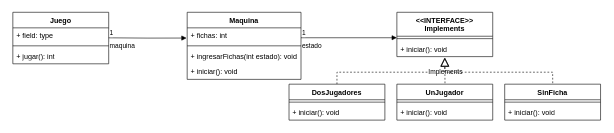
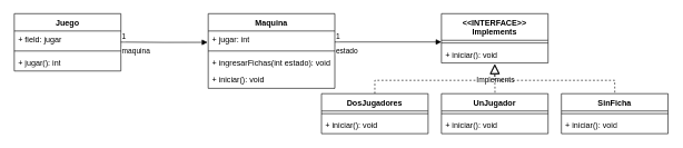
  <mxCell id="0" />
  <mxCell id="1" parent="0" />
  <mxCell id="2" value="Maquina" style="swimlane;fontStyle=1;align=center;verticalAlign=top;childLayout=stackLayout;horizontal=1;startSize=26;horizontalStack=0;resizeParent=1;resizeParentMax=0;resizeLast=0;collapsible=1;marginBottom=0;whiteSpace=wrap;html=1;" vertex="1" parent="1"><mxGeometry x="311" y="20" width="190" height="112" as="geometry" /></mxCell>
- <mxCell id="3" value="+ fichas: int" style="text;strokeColor=none;fillColor=none;align=left;verticalAlign=top;spacingLeft=4;spacingRight=4;overflow=hidden;rotatable=0;points=[[0,0.5],[1,0.5]];portConstraint=eastwest;whiteSpace=wrap;html=1;" vertex="1" parent="2"><mxGeometry y="26" width="190" height="26" as="geometry" /></mxCell>
+ <mxCell id="3" value="+ jugar: int" style="text;strokeColor=none;fillColor=none;align=left;verticalAlign=top;spacingLeft=4;spacingRight=4;overflow=hidden;rotatable=0;points=[[0,0.5],[1,0.5]];portConstraint=eastwest;whiteSpace=wrap;html=1;" vertex="1" parent="2"><mxGeometry y="26" width="190" height="26" as="geometry" /></mxCell>
  <mxCell id="4" value="" style="line;strokeWidth=1;fillColor=none;align=left;verticalAlign=middle;spacingTop=-1;spacingLeft=3;spacingRight=3;rotatable=0;labelPosition=right;points=[];portConstraint=eastwest;strokeColor=inherit;" vertex="1" parent="2"><mxGeometry y="52" width="190" height="8" as="geometry" /></mxCell>
  <mxCell id="5" value="+ ingresarFichas(int estado): void" style="text;strokeColor=none;fillColor=none;align=left;verticalAlign=top;spacingLeft=4;spacingRight=4;overflow=hidden;rotatable=0;points=[[0,0.5],[1,0.5]];portConstraint=eastwest;whiteSpace=wrap;html=1;" vertex="1" parent="2"><mxGeometry y="60" width="190" height="26" as="geometry" /></mxCell>
  <mxCell id="6" value="+ iniciar(): void" style="text;strokeColor=none;fillColor=none;align=left;verticalAlign=top;spacingLeft=4;spacingRight=4;overflow=hidden;rotatable=0;points=[[0,0.5],[1,0.5]];portConstraint=eastwest;whiteSpace=wrap;html=1;" vertex="1" parent="2"><mxGeometry y="86" width="190" height="26" as="geometry" /></mxCell>
  <mxCell id="7" value="&lt;div&gt;&lt;span style=&quot;background-color: transparent; color: light-dark(rgb(0, 0, 0), rgb(255, 255, 255));&quot;&gt;&amp;lt;&amp;lt;INTERFACE&amp;gt;&amp;gt;&lt;/span&gt;&lt;/div&gt;&lt;div&gt;&lt;span style=&quot;background-color: transparent; color: light-dark(rgb(0, 0, 0), rgb(255, 255, 255));&quot;&gt;Implements&lt;/span&gt;&lt;/div&gt;" style="swimlane;fontStyle=1;align=center;verticalAlign=top;childLayout=stackLayout;horizontal=1;startSize=40;horizontalStack=0;resizeParent=1;resizeParentMax=0;resizeLast=0;collapsible=1;marginBottom=0;whiteSpace=wrap;html=1;" vertex="1" parent="1"><mxGeometry x="661" y="20" width="160" height="74" as="geometry" /></mxCell>
  <mxCell id="8" value="" style="line;strokeWidth=1;fillColor=none;align=left;verticalAlign=middle;spacingTop=-1;spacingLeft=3;spacingRight=3;rotatable=0;labelPosition=right;points=[];portConstraint=eastwest;strokeColor=inherit;" vertex="1" parent="7"><mxGeometry y="40" width="160" height="8" as="geometry" /></mxCell>
  <mxCell id="9" value="+ iniciar(): void" style="text;strokeColor=none;fillColor=none;align=left;verticalAlign=top;spacingLeft=4;spacingRight=4;overflow=hidden;rotatable=0;points=[[0,0.5],[1,0.5]];portConstraint=eastwest;whiteSpace=wrap;html=1;" vertex="1" parent="7"><mxGeometry y="48" width="160" height="26" as="geometry" /></mxCell>
  <mxCell id="10" value="estado" style="endArrow=block;endFill=1;html=1;edgeStyle=orthogonalEdgeStyle;align=left;verticalAlign=top;rounded=0;" edge="1" parent="1"><mxGeometry x="-1" relative="1" as="geometry"><mxPoint x="501" y="62.5" as="sourcePoint" /><mxPoint x="661" y="62.5" as="targetPoint" /></mxGeometry></mxCell>
  <mxCell id="11" value="1" style="edgeLabel;resizable=0;html=1;align=left;verticalAlign=bottom;" connectable="0" vertex="1" parent="10"><mxGeometry x="-1" relative="1" as="geometry" /></mxCell>
  <mxCell id="12" value="UnJugador" style="swimlane;fontStyle=1;align=center;verticalAlign=top;childLayout=stackLayout;horizontal=1;startSize=26;horizontalStack=0;resizeParent=1;resizeParentMax=0;resizeLast=0;collapsible=1;marginBottom=0;whiteSpace=wrap;html=1;" vertex="1" parent="1"><mxGeometry x="661" y="140" width="160" height="60" as="geometry" /></mxCell>
  <mxCell id="13" value="" style="line;strokeWidth=1;fillColor=none;align=left;verticalAlign=middle;spacingTop=-1;spacingLeft=3;spacingRight=3;rotatable=0;labelPosition=right;points=[];portConstraint=eastwest;strokeColor=inherit;" vertex="1" parent="12"><mxGeometry y="26" width="160" height="8" as="geometry" /></mxCell>
  <mxCell id="14" value="+ iniciar(): void" style="text;strokeColor=none;fillColor=none;align=left;verticalAlign=top;spacingLeft=4;spacingRight=4;overflow=hidden;rotatable=0;points=[[0,0.5],[1,0.5]];portConstraint=eastwest;whiteSpace=wrap;html=1;" vertex="1" parent="12"><mxGeometry y="34" width="160" height="26" as="geometry" /></mxCell>
  <mxCell id="15" value="SinFicha" style="swimlane;fontStyle=1;align=center;verticalAlign=top;childLayout=stackLayout;horizontal=1;startSize=26;horizontalStack=0;resizeParent=1;resizeParentMax=0;resizeLast=0;collapsible=1;marginBottom=0;whiteSpace=wrap;html=1;" vertex="1" parent="1"><mxGeometry x="841" y="140" width="160" height="60" as="geometry" /></mxCell>
  <mxCell id="16" value="" style="line;strokeWidth=1;fillColor=none;align=left;verticalAlign=middle;spacingTop=-1;spacingLeft=3;spacingRight=3;rotatable=0;labelPosition=right;points=[];portConstraint=eastwest;strokeColor=inherit;" vertex="1" parent="15"><mxGeometry y="26" width="160" height="8" as="geometry" /></mxCell>
  <mxCell id="17" value="+ iniciar(): void" style="text;strokeColor=none;fillColor=none;align=left;verticalAlign=top;spacingLeft=4;spacingRight=4;overflow=hidden;rotatable=0;points=[[0,0.5],[1,0.5]];portConstraint=eastwest;whiteSpace=wrap;html=1;" vertex="1" parent="15"><mxGeometry y="34" width="160" height="26" as="geometry" /></mxCell>
  <mxCell id="18" value="" style="endArrow=block;dashed=1;endFill=0;endSize=12;html=1;rounded=0;entryX=0.5;entryY=1.084;entryDx=0;entryDy=0;entryPerimeter=0;exitX=0.5;exitY=0;exitDx=0;exitDy=0;" edge="1" parent="1" source="21" target="9"><mxGeometry width="160" relative="1" as="geometry"><mxPoint x="601" y="120" as="sourcePoint" /><mxPoint x="761" y="120" as="targetPoint" /><Array as="points"><mxPoint x="561" y="120" /><mxPoint x="741" y="120" /></Array></mxGeometry></mxCell>
  <mxCell id="19" value="Implements" style="edgeLabel;html=1;align=center;verticalAlign=middle;resizable=0;points=[];" vertex="1" connectable="0" parent="18"><mxGeometry x="-0.177" y="1" relative="1" as="geometry"><mxPoint x="108" as="offset" /></mxGeometry></mxCell>
  <mxCell id="20" value="" style="endArrow=block;dashed=1;endFill=0;endSize=12;html=1;rounded=0;exitX=0.501;exitY=-0.028;exitDx=0;exitDy=0;exitPerimeter=0;" edge="1" parent="1" source="15"><mxGeometry width="160" relative="1" as="geometry"><mxPoint x="921" y="136" as="sourcePoint" /><mxPoint x="741" y="96" as="targetPoint" /><Array as="points"><mxPoint x="921" y="120" /><mxPoint x="741" y="120" /></Array></mxGeometry></mxCell>
  <mxCell id="21" value="DosJugadores" style="swimlane;fontStyle=1;align=center;verticalAlign=top;childLayout=stackLayout;horizontal=1;startSize=26;horizontalStack=0;resizeParent=1;resizeParentMax=0;resizeLast=0;collapsible=1;marginBottom=0;whiteSpace=wrap;html=1;" vertex="1" parent="1"><mxGeometry x="481" y="140" width="160" height="60" as="geometry" /></mxCell>
  <mxCell id="22" value="" style="line;strokeWidth=1;fillColor=none;align=left;verticalAlign=middle;spacingTop=-1;spacingLeft=3;spacingRight=3;rotatable=0;labelPosition=right;points=[];portConstraint=eastwest;strokeColor=inherit;" vertex="1" parent="21"><mxGeometry y="26" width="160" height="8" as="geometry" /></mxCell>
  <mxCell id="23" value="+ iniciar(): void" style="text;strokeColor=none;fillColor=none;align=left;verticalAlign=top;spacingLeft=4;spacingRight=4;overflow=hidden;rotatable=0;points=[[0,0.5],[1,0.5]];portConstraint=eastwest;whiteSpace=wrap;html=1;" vertex="1" parent="21"><mxGeometry y="34" width="160" height="26" as="geometry" /></mxCell>
  <mxCell id="24" value="" style="endArrow=block;dashed=1;endFill=0;endSize=12;html=1;rounded=0;exitX=0.502;exitY=-0.026;exitDx=0;exitDy=0;exitPerimeter=0;" edge="1" parent="1" source="12"><mxGeometry width="160" relative="1" as="geometry"><mxPoint x="741.16" y="133.9" as="sourcePoint" /><mxPoint x="741" y="96" as="targetPoint" /></mxGeometry></mxCell>
  <mxCell id="25" value="Juego" style="swimlane;fontStyle=1;align=center;verticalAlign=top;childLayout=stackLayout;horizontal=1;startSize=26;horizontalStack=0;resizeParent=1;resizeParentMax=0;resizeLast=0;collapsible=1;marginBottom=0;whiteSpace=wrap;html=1;" vertex="1" parent="1"><mxGeometry x="20" y="20" width="160" height="86" as="geometry" /></mxCell>
- <mxCell id="26" value="+ field: type" style="text;strokeColor=none;fillColor=none;align=left;verticalAlign=top;spacingLeft=4;spacingRight=4;overflow=hidden;rotatable=0;points=[[0,0.5],[1,0.5]];portConstraint=eastwest;whiteSpace=wrap;html=1;" vertex="1" parent="25"><mxGeometry y="26" width="160" height="26" as="geometry" /></mxCell>
+ <mxCell id="26" value="+ field: jugar" style="text;strokeColor=none;fillColor=none;align=left;verticalAlign=top;spacingLeft=4;spacingRight=4;overflow=hidden;rotatable=0;points=[[0,0.5],[1,0.5]];portConstraint=eastwest;whiteSpace=wrap;html=1;" vertex="1" parent="25"><mxGeometry y="26" width="160" height="26" as="geometry" /></mxCell>
  <mxCell id="27" value="" style="line;strokeWidth=1;fillColor=none;align=left;verticalAlign=middle;spacingTop=-1;spacingLeft=3;spacingRight=3;rotatable=0;labelPosition=right;points=[];portConstraint=eastwest;strokeColor=inherit;" vertex="1" parent="25"><mxGeometry y="52" width="160" height="8" as="geometry" /></mxCell>
  <mxCell id="28" value="+ jugar(): int" style="text;strokeColor=none;fillColor=none;align=left;verticalAlign=top;spacingLeft=4;spacingRight=4;overflow=hidden;rotatable=0;points=[[0,0.5],[1,0.5]];portConstraint=eastwest;whiteSpace=wrap;html=1;" vertex="1" parent="25"><mxGeometry y="60" width="160" height="26" as="geometry" /></mxCell>
  <mxCell id="29" value="maquina" style="endArrow=block;endFill=1;html=1;edgeStyle=orthogonalEdgeStyle;align=left;verticalAlign=top;rounded=0;" edge="1" parent="1"><mxGeometry x="-1" relative="1" as="geometry"><mxPoint x="180" y="62.64" as="sourcePoint" /><mxPoint x="310" y="63" as="targetPoint" /></mxGeometry></mxCell>
  <mxCell id="30" value="1" style="edgeLabel;resizable=0;html=1;align=left;verticalAlign=bottom;" connectable="0" vertex="1" parent="29"><mxGeometry x="-1" relative="1" as="geometry" /></mxCell>
